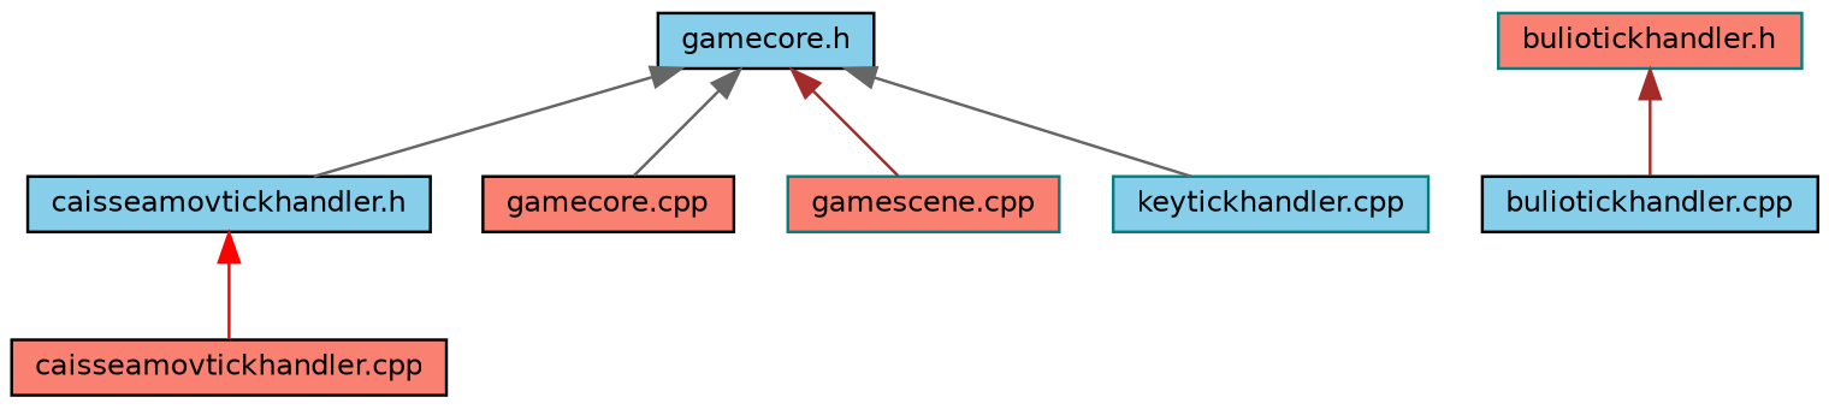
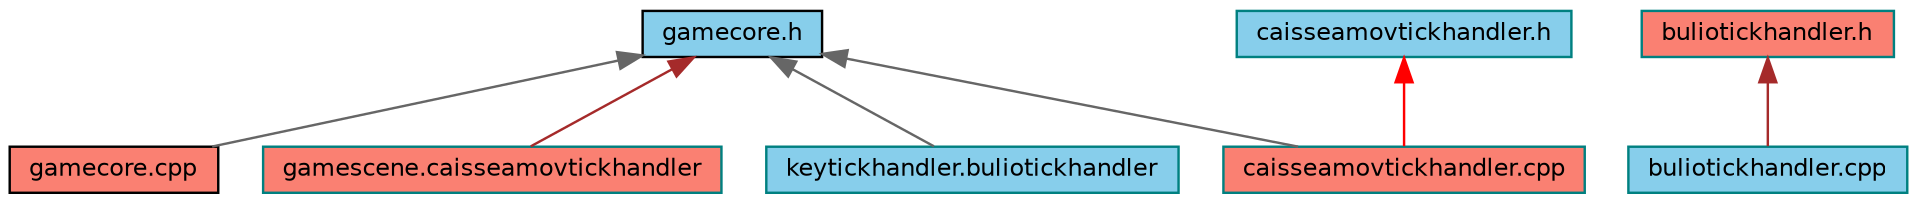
  digraph {
    node [color=black fillcolor=skyblue fontname=Helvetica fontsize=10 shape=record style=filled]
    edge [color=gray40 dir=back fontname=Helvetica fontsize=10 labelfontname=Helvetica labelfontsize=10 style=solid]
    n1 [fontcolor=black height=0.2 label="gamecore.h" width=0.4]
-   n2 [height=0.2 label="caisseamovtickhandler.h" width=0.4]
+   n2 [color=teal height=0.2 label="caisseamovtickhandler.h" width=0.4]
    n3 [fillcolor=salmon height=0.2 label="gamecore.cpp" width=0.4]
-   n4 [color=teal fillcolor=salmon height=0.2 label="gamescene.cpp" width=0.4]
-   n5 [color=teal height=0.2 label="keytickhandler.cpp" width=0.4]
+   n4 [color=teal fillcolor=salmon height=0.2 label="gamescene.caisseamovtickhandler" width=0.4]
+   n5 [color=teal height=0.2 label="keytickhandler.buliotickhandler" width=0.4]
    n6 [color=teal fillcolor=salmon height=0.2 label="buliotickhandler.h" width=0.4]
-   n7 [height=0.2 label="buliotickhandler.cpp" width=0.4]
-   n8 [fillcolor=salmon height=0.2 label="caisseamovtickhandler.cpp" width=0.4]
-   n1 -> n2
+   n7 [color=teal height=0.2 label="buliotickhandler.cpp" width=0.4]
+   n8 [color=teal fillcolor=salmon height=0.2 label="caisseamovtickhandler.cpp" width=0.4]
+   n1 -> n8
    n1 -> n3
    n1 -> n4 [color=brown]
    n1 -> n5
    n2 -> n8 [color=red]
    n6 -> n7 [color=brown]
  }
